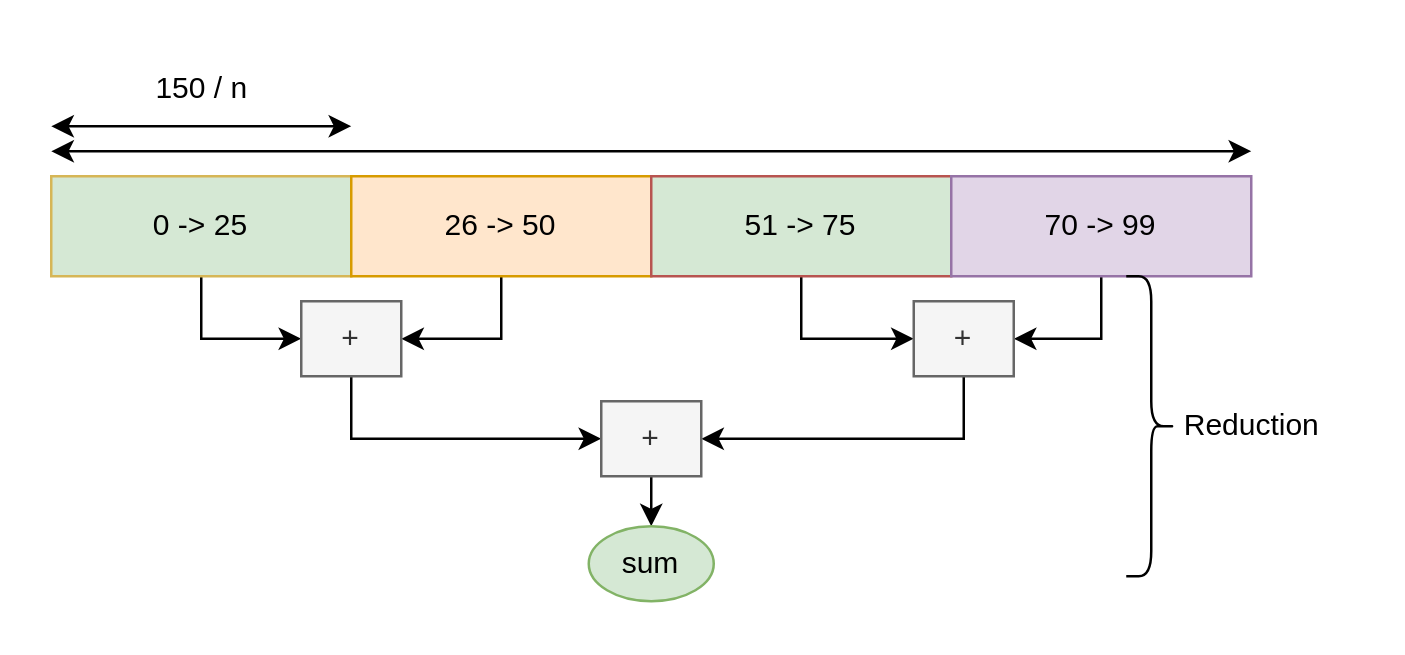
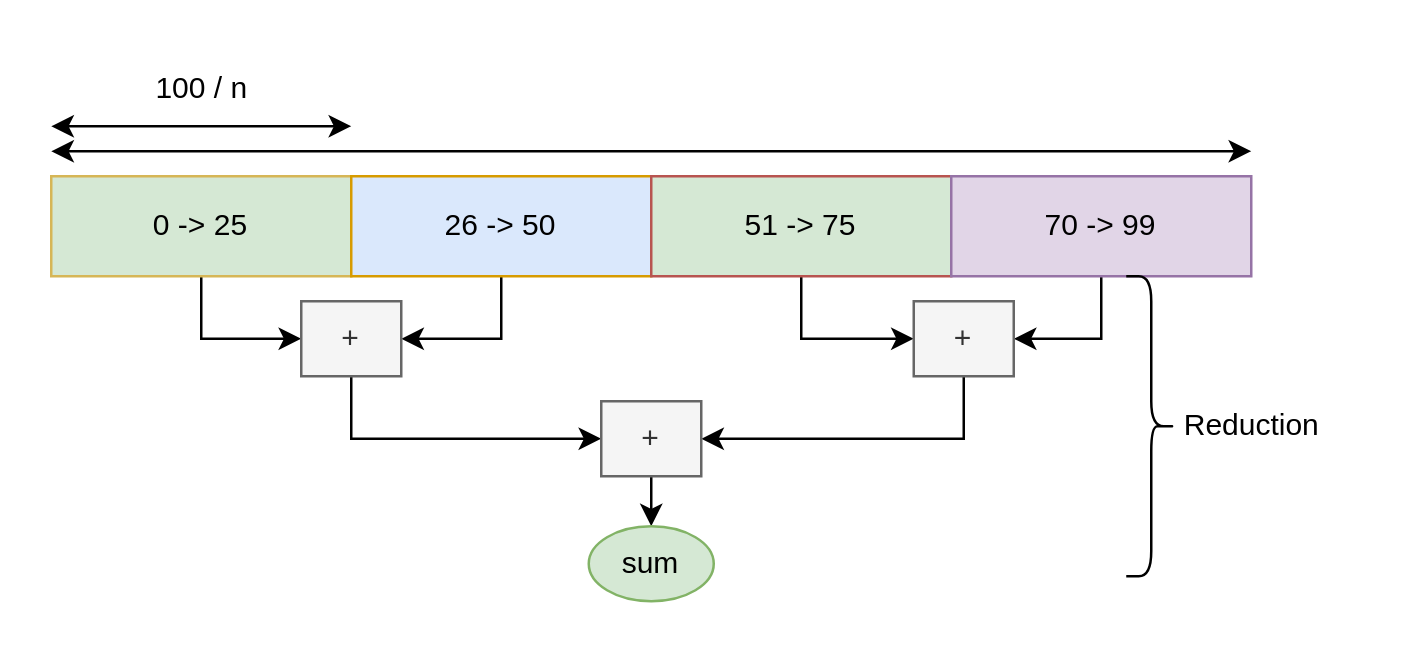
  <mxCell id="0" />
  <mxCell id="1" parent="0" />
  <mxCell id="2" style="edgeStyle=orthogonalEdgeStyle;rounded=0;orthogonalLoop=1;jettySize=auto;html=1;exitX=0.5;exitY=1;exitDx=0;exitDy=0;entryX=0;entryY=0.5;entryDx=0;entryDy=0;" parent="1" source="3" target="14" edge="1"><mxGeometry relative="1" as="geometry" /></mxCell>
  <mxCell id="3" value="0 -&amp;gt; 25" style="rounded=0;whiteSpace=wrap;html=1;fillColor=#d5e8d4;strokeColor=#d6b656;" parent="1" vertex="1"><mxGeometry x="20" y="70" width="120" height="40" as="geometry" /></mxCell>
  <mxCell id="4" style="edgeStyle=orthogonalEdgeStyle;rounded=0;orthogonalLoop=1;jettySize=auto;html=1;exitX=0.5;exitY=1;exitDx=0;exitDy=0;entryX=1;entryY=0.5;entryDx=0;entryDy=0;" parent="1" source="5" target="14" edge="1"><mxGeometry relative="1" as="geometry" /></mxCell>
- <mxCell id="5" value="26 -&amp;gt; 50" style="rounded=0;whiteSpace=wrap;html=1;fillColor=#ffe6cc;strokeColor=#d79b00;" parent="1" vertex="1"><mxGeometry x="140" y="70" width="120" height="40" as="geometry" /></mxCell>
+ <mxCell id="5" value="26 -&amp;gt; 50" style="rounded=0;whiteSpace=wrap;html=1;fillColor=#dae8fc;strokeColor=#d79b00;" parent="1" vertex="1"><mxGeometry x="140" y="70" width="120" height="40" as="geometry" /></mxCell>
  <mxCell id="6" style="edgeStyle=orthogonalEdgeStyle;rounded=0;orthogonalLoop=1;jettySize=auto;html=1;exitX=0.5;exitY=1;exitDx=0;exitDy=0;entryX=0;entryY=0.5;entryDx=0;entryDy=0;" parent="1" source="7" target="16" edge="1"><mxGeometry relative="1" as="geometry" /></mxCell>
  <mxCell id="7" value="51 -&amp;gt; 75" style="rounded=0;whiteSpace=wrap;html=1;fillColor=#d5e8d4;strokeColor=#b85450;" parent="1" vertex="1"><mxGeometry x="260" y="70" width="120" height="40" as="geometry" /></mxCell>
  <mxCell id="8" style="edgeStyle=orthogonalEdgeStyle;rounded=0;orthogonalLoop=1;jettySize=auto;html=1;exitX=0.5;exitY=1;exitDx=0;exitDy=0;entryX=1;entryY=0.5;entryDx=0;entryDy=0;" parent="1" source="9" target="16" edge="1"><mxGeometry relative="1" as="geometry" /></mxCell>
  <mxCell id="9" value="70 -&amp;gt; 99" style="rounded=0;whiteSpace=wrap;html=1;fillColor=#e1d5e7;strokeColor=#9673a6;" parent="1" vertex="1"><mxGeometry x="380" y="70" width="120" height="40" as="geometry" /></mxCell>
  <mxCell id="10" value="" style="endArrow=classic;startArrow=classic;html=1;rounded=0;" parent="1" edge="1"><mxGeometry width="50" height="50" relative="1" as="geometry"><mxPoint x="20" y="60" as="sourcePoint" /><mxPoint x="500" y="60" as="targetPoint" /></mxGeometry></mxCell>
  <mxCell id="11" value="" style="endArrow=classic;startArrow=classic;html=1;rounded=0;" parent="1" edge="1"><mxGeometry width="50" height="50" relative="1" as="geometry"><mxPoint x="20" y="50" as="sourcePoint" /><mxPoint x="140" y="50" as="targetPoint" /></mxGeometry></mxCell>
- <mxCell id="12" value="150 / n" style="text;html=1;align=center;verticalAlign=middle;resizable=0;points=[];autosize=1;strokeColor=none;fillColor=none;" parent="1" vertex="1"><mxGeometry x="50" y="20" width="60" height="30" as="geometry" /></mxCell>
+ <mxCell id="12" value="100 / n" style="text;html=1;align=center;verticalAlign=middle;resizable=0;points=[];autosize=1;strokeColor=none;fillColor=none;" parent="1" vertex="1"><mxGeometry x="50" y="20" width="60" height="30" as="geometry" /></mxCell>
  <mxCell id="13" style="edgeStyle=orthogonalEdgeStyle;rounded=0;orthogonalLoop=1;jettySize=auto;html=1;exitX=0.5;exitY=1;exitDx=0;exitDy=0;entryX=0;entryY=0.5;entryDx=0;entryDy=0;" parent="1" source="14" target="18" edge="1"><mxGeometry relative="1" as="geometry" /></mxCell>
  <mxCell id="14" value="+" style="rounded=0;whiteSpace=wrap;html=1;fillColor=#f5f5f5;fontColor=#333333;strokeColor=#666666;" parent="1" vertex="1"><mxGeometry x="120" y="120" width="40" height="30" as="geometry" /></mxCell>
  <mxCell id="15" style="edgeStyle=orthogonalEdgeStyle;rounded=0;orthogonalLoop=1;jettySize=auto;html=1;exitX=0.5;exitY=1;exitDx=0;exitDy=0;entryX=1;entryY=0.5;entryDx=0;entryDy=0;" parent="1" source="16" target="18" edge="1"><mxGeometry relative="1" as="geometry" /></mxCell>
  <mxCell id="16" value="+" style="rounded=0;whiteSpace=wrap;html=1;fillColor=#f5f5f5;fontColor=#333333;strokeColor=#666666;" parent="1" vertex="1"><mxGeometry x="365" y="120" width="40" height="30" as="geometry" /></mxCell>
  <mxCell id="17" style="edgeStyle=orthogonalEdgeStyle;rounded=0;orthogonalLoop=1;jettySize=auto;html=1;exitX=0.5;exitY=1;exitDx=0;exitDy=0;entryX=0.5;entryY=0;entryDx=0;entryDy=0;" parent="1" source="18" target="19" edge="1"><mxGeometry relative="1" as="geometry" /></mxCell>
  <mxCell id="18" value="+" style="rounded=0;whiteSpace=wrap;html=1;fillColor=#f5f5f5;fontColor=#333333;strokeColor=#666666;" parent="1" vertex="1"><mxGeometry x="240" y="160" width="40" height="30" as="geometry" /></mxCell>
  <mxCell id="19" value="sum" style="ellipse;whiteSpace=wrap;html=1;fillColor=#d5e8d4;strokeColor=#82b366;" parent="1" vertex="1"><mxGeometry x="235" y="210" width="50" height="30" as="geometry" /></mxCell>
  <mxCell id="20" value="" style="shape=curlyBracket;whiteSpace=wrap;html=1;rounded=1;flipH=1;labelPosition=right;verticalLabelPosition=middle;align=left;verticalAlign=middle;" parent="1" vertex="1"><mxGeometry x="450" y="110" width="20" height="120" as="geometry" /></mxCell>
  <mxCell id="21" value="Reduction" style="text;html=1;align=center;verticalAlign=middle;resizable=0;points=[];autosize=1;strokeColor=none;fillColor=none;" parent="1" vertex="1"><mxGeometry x="460" y="155" width="80" height="30" as="geometry" /></mxCell>
